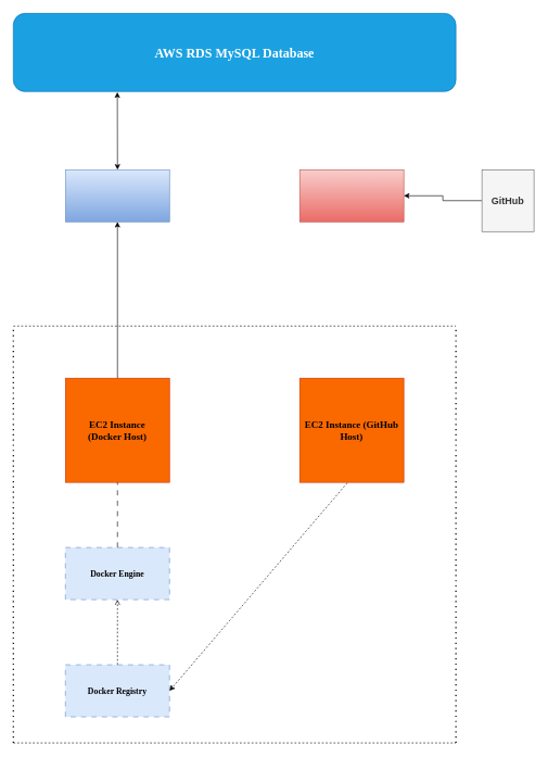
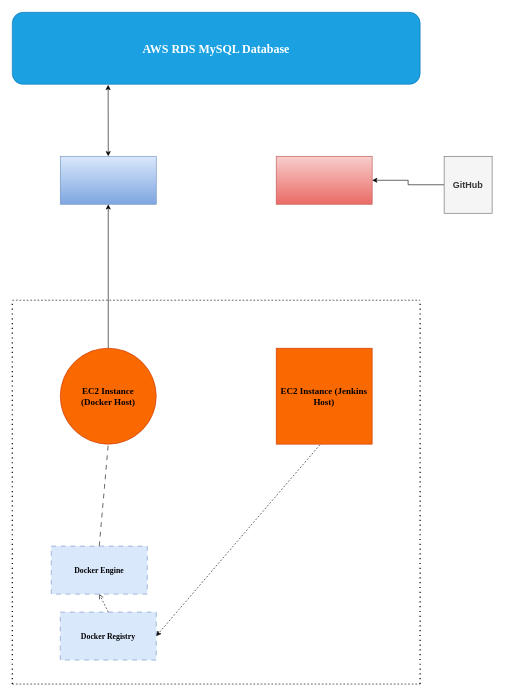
  <mxCell id="0" />
  <mxCell id="1" parent="0" />
  <mxCell id="2" value="&lt;font style=&quot;font-size: 20px;&quot;&gt;AWS RDS MySQL Database&lt;/font&gt;" style="rounded=1;whiteSpace=wrap;html=1;fillColor=#1ba1e2;fontColor=#ffffff;strokeColor=#006EAF;fontFamily=Verdana;fontSize=20;fontStyle=1" vertex="1" parent="1"><mxGeometry x="20" y="20" width="680" height="120" as="geometry" /></mxCell>
  <mxCell id="3" value="" style="rounded=0;whiteSpace=wrap;html=1;fillColor=#dae8fc;gradientColor=#7ea6e0;strokeColor=#6c8ebf;" vertex="1" parent="1"><mxGeometry x="100" y="260" width="160" height="80" as="geometry" /></mxCell>
  <mxCell id="4" value="" style="rounded=0;whiteSpace=wrap;html=1;fillColor=#f8cecc;gradientColor=#ea6b66;strokeColor=#b85450;" vertex="1" parent="1"><mxGeometry x="460" y="260" width="160" height="80" as="geometry" /></mxCell>
  <mxCell id="5" value="" style="endArrow=none;dashed=1;html=1;dashPattern=1 3;strokeWidth=2;rounded=0;" edge="1" parent="1"><mxGeometry width="50" height="50" relative="1" as="geometry"><mxPoint x="20" y="1140" as="sourcePoint" /><mxPoint x="20" y="500" as="targetPoint" /><Array as="points"><mxPoint x="20" y="640" /></Array></mxGeometry></mxCell>
  <mxCell id="6" value="" style="endArrow=none;dashed=1;html=1;dashPattern=1 3;strokeWidth=2;rounded=0;" edge="1" parent="1"><mxGeometry width="50" height="50" relative="1" as="geometry"><mxPoint x="700" y="1140" as="sourcePoint" /><mxPoint x="700" y="500" as="targetPoint" /><Array as="points"><mxPoint x="700" y="640" /></Array></mxGeometry></mxCell>
  <mxCell id="7" value="" style="endArrow=none;dashed=1;html=1;rounded=0;" edge="1" parent="1"><mxGeometry width="50" height="50" relative="1" as="geometry"><mxPoint x="20" y="500" as="sourcePoint" /><mxPoint x="700" y="500" as="targetPoint" /></mxGeometry></mxCell>
  <mxCell id="8" value="" style="endArrow=none;dashed=1;html=1;rounded=0;" edge="1" parent="1"><mxGeometry width="50" height="50" relative="1" as="geometry"><mxPoint x="20" y="1140" as="sourcePoint" /><mxPoint x="700" y="1140" as="targetPoint" /></mxGeometry></mxCell>
- <mxCell id="9" value="&lt;font face=&quot;Verdana&quot; style=&quot;font-size: 15px;&quot;&gt;&lt;b&gt;EC2 Instance &lt;br&gt;(Docker Host)&lt;/b&gt;&lt;/font&gt;" style="whiteSpace=wrap;html=1;aspect=fixed;fillColor=#fa6800;fontColor=#000000;strokeColor=#C73500;align=center;" vertex="1" parent="1"><mxGeometry x="100" y="580" width="160" height="160" as="geometry" /></mxCell>
- <mxCell id="10" value="&lt;b&gt;&lt;font face=&quot;Verdana&quot; style=&quot;font-size: 15px;&quot;&gt;EC2 Instance (GitHub Host)&lt;/font&gt;&lt;/b&gt;" style="whiteSpace=wrap;html=1;aspect=fixed;fillColor=#fa6800;fontColor=#000000;strokeColor=#C73500;align=center;" vertex="1" parent="1"><mxGeometry x="460" y="580" width="160" height="160" as="geometry" /></mxCell>
- <mxCell id="11" value="&lt;b&gt;&lt;font style=&quot;font-size: 13px;&quot; face=&quot;Verdana&quot;&gt;Docker Engine&lt;/font&gt;&lt;/b&gt;" style="rounded=0;whiteSpace=wrap;html=1;dashed=1;dashPattern=8 8;fillColor=#dae8fc;strokeColor=#6c8ebf;align=center;" vertex="1" parent="1"><mxGeometry x="100" y="840" width="160" height="80" as="geometry" /></mxCell>
+ <mxCell id="9" value="&lt;font face=&quot;Verdana&quot; style=&quot;font-size: 15px;&quot;&gt;&lt;b&gt;EC2 Instance &lt;br&gt;(Docker Host)&lt;/b&gt;&lt;/font&gt;" style="ellipse;whiteSpace=wrap;html=1;aspect=fixed;fillColor=#fa6800;fontColor=#000000;strokeColor=#C73500;align=center;" vertex="1" parent="1"><mxGeometry x="100" y="580" width="160" height="160" as="geometry" /></mxCell>
+ <mxCell id="10" value="&lt;b&gt;&lt;font face=&quot;Verdana&quot; style=&quot;font-size: 15px;&quot;&gt;EC2 Instance (Jenkins Host)&lt;/font&gt;&lt;/b&gt;" style="whiteSpace=wrap;html=1;aspect=fixed;fillColor=#fa6800;fontColor=#000000;strokeColor=#C73500;align=center;" vertex="1" parent="1"><mxGeometry x="460" y="580" width="160" height="160" as="geometry" /></mxCell>
+ <mxCell id="11" value="&lt;b&gt;&lt;font style=&quot;font-size: 13px;&quot; face=&quot;Verdana&quot;&gt;Docker Engine&lt;/font&gt;&lt;/b&gt;" style="rounded=0;whiteSpace=wrap;html=1;dashed=1;dashPattern=8 8;fillColor=#dae8fc;strokeColor=#6c8ebf;align=center;" vertex="1" parent="1"><mxGeometry x="85" y="910" width="160" height="80" as="geometry" /></mxCell>
  <mxCell id="12" value="&lt;font size=&quot;1&quot; face=&quot;Verdana&quot;&gt;&lt;b style=&quot;font-size: 13px;&quot;&gt;Docker Registry&lt;/b&gt;&lt;/font&gt;" style="rounded=0;whiteSpace=wrap;html=1;dashed=1;dashPattern=8 8;fillColor=#dae8fc;strokeColor=#6c8ebf;" vertex="1" parent="1"><mxGeometry x="100" y="1020" width="160" height="80" as="geometry" /></mxCell>
  <mxCell id="13" value="" style="endArrow=classic;startArrow=classic;html=1;rounded=0;exitX=0.5;exitY=0;exitDx=0;exitDy=0;entryX=0.235;entryY=1.008;entryDx=0;entryDy=0;entryPerimeter=0;" edge="1" parent="1" source="3" target="2"><mxGeometry width="50" height="50" relative="1" as="geometry"><mxPoint x="340" y="270" as="sourcePoint" /><mxPoint x="390" y="220" as="targetPoint" /></mxGeometry></mxCell>
  <mxCell id="14" value="" style="endArrow=open;html=1;rounded=0;dashed=1;exitX=0.5;exitY=0;exitDx=0;exitDy=0;entryX=0.5;entryY=1;entryDx=0;entryDy=0;" edge="1" parent="1" source="12" target="11"><mxGeometry width="50" height="50" relative="1" as="geometry"><mxPoint x="340" y="870" as="sourcePoint" /><mxPoint x="220" y="980" as="targetPoint" /></mxGeometry></mxCell>
  <mxCell id="15" value="" style="endArrow=classic;html=1;rounded=0;dashed=1;exitX=0.456;exitY=1.006;exitDx=0;exitDy=0;exitPerimeter=0;" edge="1" parent="1" source="10"><mxGeometry width="50" height="50" relative="1" as="geometry"><mxPoint x="340" y="970" as="sourcePoint" /><mxPoint x="260" y="1060" as="targetPoint" /></mxGeometry></mxCell>
  <mxCell id="16" style="edgeStyle=orthogonalEdgeStyle;rounded=0;orthogonalLoop=1;jettySize=auto;html=1;entryX=1;entryY=0.5;entryDx=0;entryDy=0;" edge="1" parent="1" source="17" target="4"><mxGeometry relative="1" as="geometry" /></mxCell>
  <mxCell id="17" value="&lt;font style=&quot;font-size: 15px;&quot;&gt;&lt;b&gt;GitHub&lt;/b&gt;&lt;/font&gt;" style="whiteSpace=wrap;html=1;aspect=fixed;fillColor=#f5f5f5;fontColor=#333333;strokeColor=#666666;align=center;" vertex="1" parent="1"><mxGeometry x="740" y="260" width="80" height="95" as="geometry" /></mxCell>
  <mxCell id="18" value="" style="endArrow=none;html=1;rounded=0;exitX=0.5;exitY=0;exitDx=0;exitDy=0;entryX=0.5;entryY=1;entryDx=0;entryDy=0;dashed=1;dashPattern=8 8;" edge="1" parent="1" source="11" target="9"><mxGeometry width="50" height="50" relative="1" as="geometry"><mxPoint x="290" y="740" as="sourcePoint" /><mxPoint x="340" y="690" as="targetPoint" /></mxGeometry></mxCell>
  <mxCell id="19" value="" style="endArrow=classic;html=1;rounded=0;entryX=0.5;entryY=1;entryDx=0;entryDy=0;exitX=0.5;exitY=0;exitDx=0;exitDy=0;" edge="1" parent="1" source="9" target="3"><mxGeometry width="50" height="50" relative="1" as="geometry"><mxPoint x="290" y="440" as="sourcePoint" /><mxPoint x="340" y="390" as="targetPoint" /></mxGeometry></mxCell>
